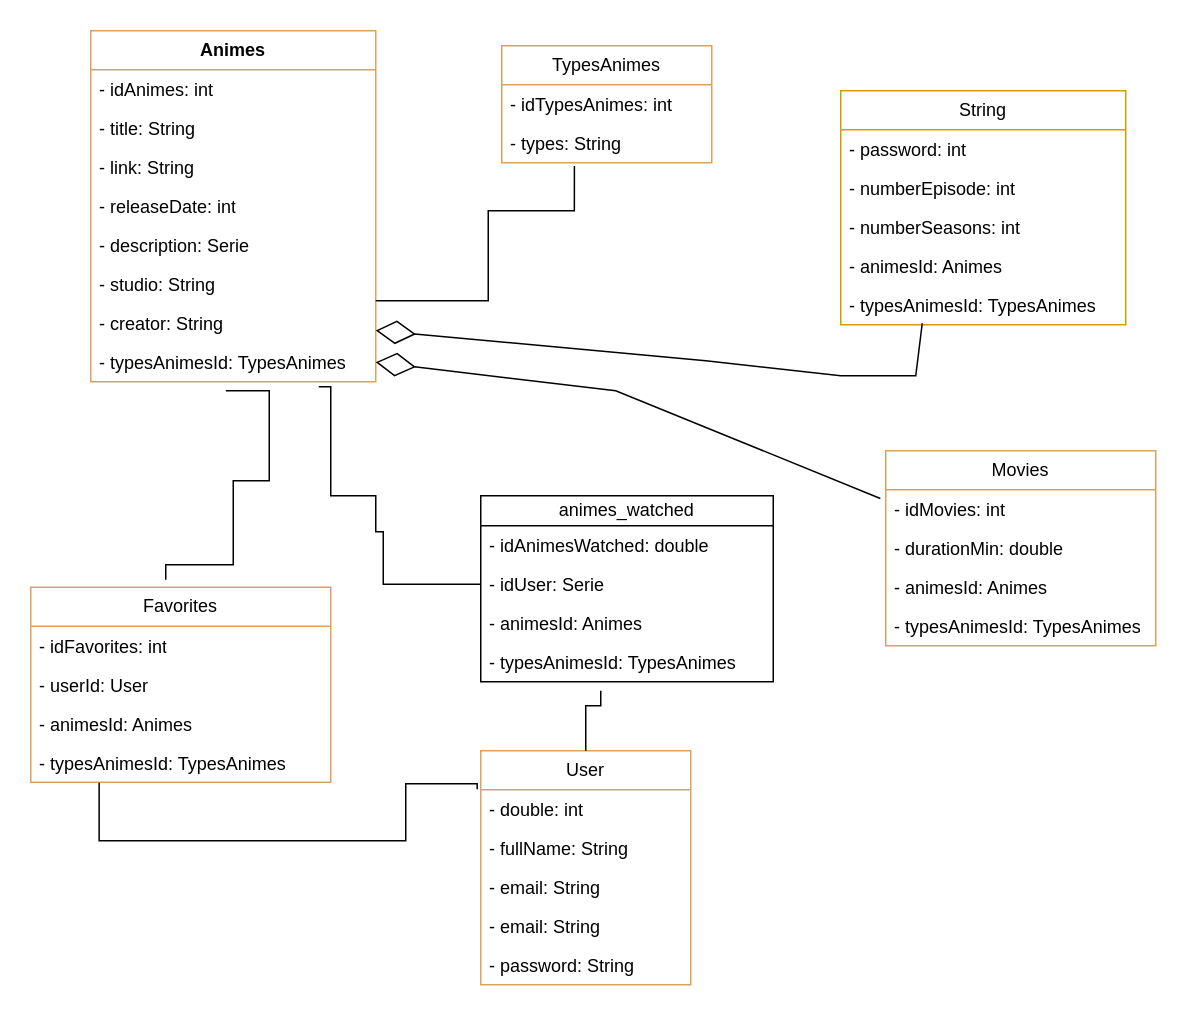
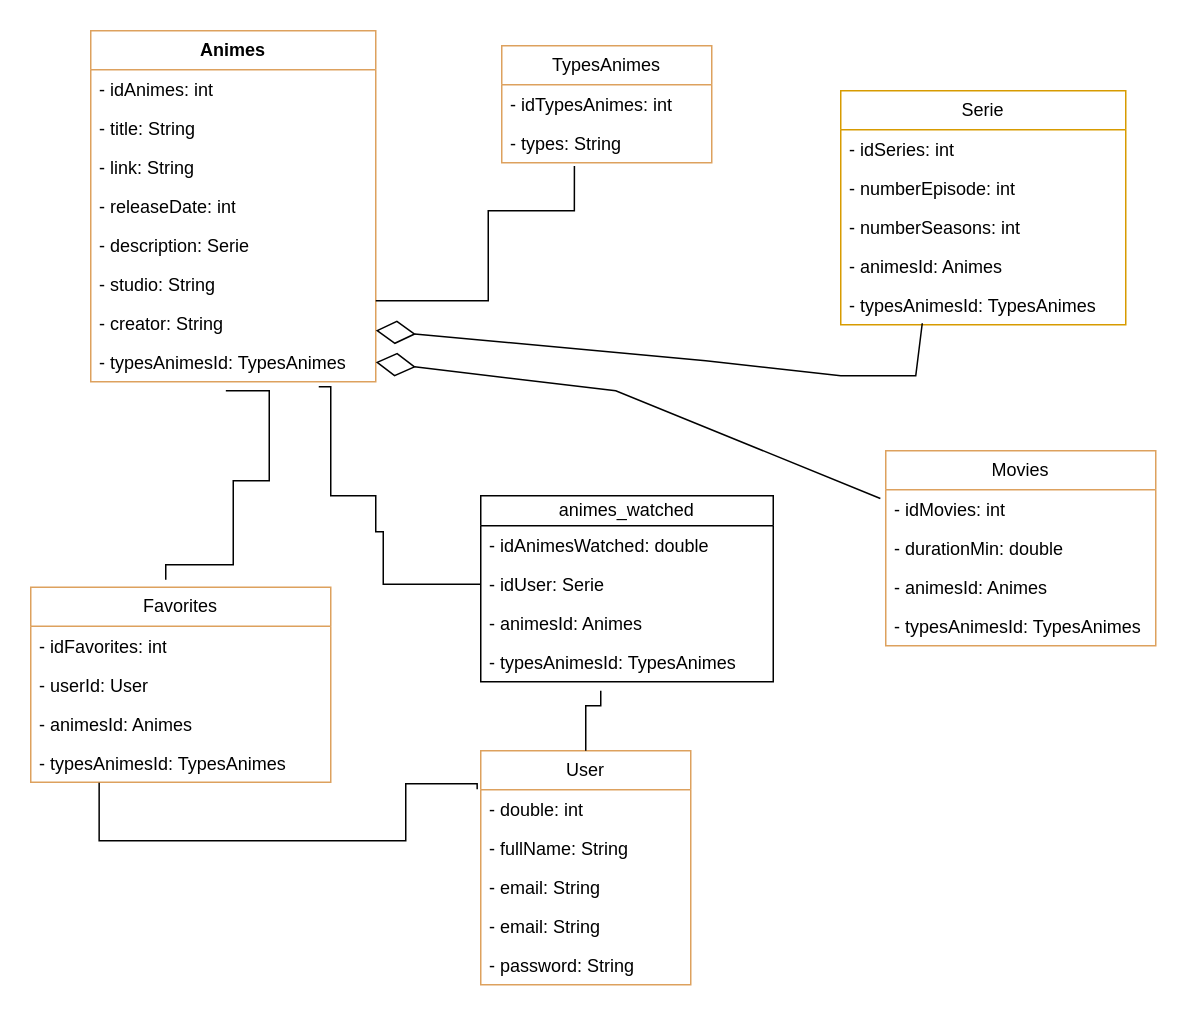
  <mxCell id="0" />
  <mxCell id="1" parent="0" />
  <mxCell id="2" value="Animes" style="swimlane;fontStyle=1;childLayout=stackLayout;horizontal=1;startSize=26;fillColor=none;horizontalStack=0;resizeParent=1;resizeParentMax=0;resizeLast=0;collapsible=1;marginBottom=0;whiteSpace=wrap;html=1;labelBackgroundColor=none;strokeColor=#DDA15E;fontColor=#000000;" parent="1" vertex="1"><mxGeometry x="60" y="20" width="190" height="234" as="geometry" /></mxCell>
  <mxCell id="3" value="- idAnimes: int&lt;br&gt;" style="text;strokeColor=none;fillColor=none;align=left;verticalAlign=top;spacingLeft=4;spacingRight=4;overflow=hidden;rotatable=0;points=[[0,0.5],[1,0.5]];portConstraint=eastwest;whiteSpace=wrap;html=1;labelBackgroundColor=none;fontColor=#000000;" parent="2" vertex="1"><mxGeometry y="26" width="190" height="26" as="geometry" /></mxCell>
  <mxCell id="4" value="- title: String" style="text;strokeColor=none;fillColor=none;align=left;verticalAlign=top;spacingLeft=4;spacingRight=4;overflow=hidden;rotatable=0;points=[[0,0.5],[1,0.5]];portConstraint=eastwest;whiteSpace=wrap;html=1;labelBackgroundColor=none;fontColor=#000000;" parent="2" vertex="1"><mxGeometry y="52" width="190" height="26" as="geometry" /></mxCell>
  <mxCell id="5" value="- link: String" style="text;strokeColor=none;fillColor=none;align=left;verticalAlign=top;spacingLeft=4;spacingRight=4;overflow=hidden;rotatable=0;points=[[0,0.5],[1,0.5]];portConstraint=eastwest;whiteSpace=wrap;html=1;labelBackgroundColor=none;fontColor=#000000;" parent="2" vertex="1"><mxGeometry y="78" width="190" height="26" as="geometry" /></mxCell>
  <mxCell id="6" value="- releaseDate: int" style="text;strokeColor=none;fillColor=none;align=left;verticalAlign=top;spacingLeft=4;spacingRight=4;overflow=hidden;rotatable=0;points=[[0,0.5],[1,0.5]];portConstraint=eastwest;whiteSpace=wrap;html=1;labelBackgroundColor=none;fontColor=#000000;" parent="2" vertex="1"><mxGeometry y="104" width="190" height="26" as="geometry" /></mxCell>
  <mxCell id="7" value="- description: Serie" style="text;strokeColor=none;fillColor=none;align=left;verticalAlign=top;spacingLeft=4;spacingRight=4;overflow=hidden;rotatable=0;points=[[0,0.5],[1,0.5]];portConstraint=eastwest;whiteSpace=wrap;html=1;labelBackgroundColor=none;fontColor=#000000;" parent="2" vertex="1"><mxGeometry y="130" width="190" height="26" as="geometry" /></mxCell>
  <mxCell id="8" value="- studio: String" style="text;strokeColor=none;fillColor=none;align=left;verticalAlign=top;spacingLeft=4;spacingRight=4;overflow=hidden;rotatable=0;points=[[0,0.5],[1,0.5]];portConstraint=eastwest;whiteSpace=wrap;html=1;labelBackgroundColor=none;fontColor=#000000;" parent="2" vertex="1"><mxGeometry y="156" width="190" height="26" as="geometry" /></mxCell>
  <mxCell id="9" value="- creator: String" style="text;strokeColor=none;fillColor=none;align=left;verticalAlign=top;spacingLeft=4;spacingRight=4;overflow=hidden;rotatable=0;points=[[0,0.5],[1,0.5]];portConstraint=eastwest;whiteSpace=wrap;html=1;labelBackgroundColor=none;fontColor=#000000;" parent="2" vertex="1"><mxGeometry y="182" width="190" height="26" as="geometry" /></mxCell>
  <mxCell id="10" value="- typesAnimesId: TypesAnimes" style="text;strokeColor=none;fillColor=none;align=left;verticalAlign=top;spacingLeft=4;spacingRight=4;overflow=hidden;rotatable=0;points=[[0,0.5],[1,0.5]];portConstraint=eastwest;whiteSpace=wrap;html=1;labelBackgroundColor=none;fontColor=#000000;" parent="2" vertex="1"><mxGeometry y="208" width="190" height="26" as="geometry" /></mxCell>
- <mxCell id="11" value="String" style="swimlane;fontStyle=0;childLayout=stackLayout;horizontal=1;startSize=26;fillColor=none;horizontalStack=0;resizeParent=1;resizeParentMax=0;resizeLast=0;collapsible=1;marginBottom=0;whiteSpace=wrap;html=1;strokeColor=#d79b00;labelBackgroundColor=none;fontColor=#000000;" parent="1" vertex="1"><mxGeometry x="560" y="60" width="190" height="156" as="geometry" /></mxCell>
- <mxCell id="12" value="- password: int" style="text;strokeColor=none;fillColor=none;align=left;verticalAlign=top;spacingLeft=4;spacingRight=4;overflow=hidden;rotatable=0;points=[[0,0.5],[1,0.5]];portConstraint=eastwest;whiteSpace=wrap;html=1;fontColor=#000000;labelBackgroundColor=none;" parent="11" vertex="1"><mxGeometry y="26" width="190" height="26" as="geometry" /></mxCell>
+ <mxCell id="11" value="Serie" style="swimlane;fontStyle=0;childLayout=stackLayout;horizontal=1;startSize=26;fillColor=none;horizontalStack=0;resizeParent=1;resizeParentMax=0;resizeLast=0;collapsible=1;marginBottom=0;whiteSpace=wrap;html=1;strokeColor=#d79b00;labelBackgroundColor=none;fontColor=#000000;" parent="1" vertex="1"><mxGeometry x="560" y="60" width="190" height="156" as="geometry" /></mxCell>
+ <mxCell id="12" value="- idSeries: int" style="text;strokeColor=none;fillColor=none;align=left;verticalAlign=top;spacingLeft=4;spacingRight=4;overflow=hidden;rotatable=0;points=[[0,0.5],[1,0.5]];portConstraint=eastwest;whiteSpace=wrap;html=1;fontColor=#000000;labelBackgroundColor=none;" parent="11" vertex="1"><mxGeometry y="26" width="190" height="26" as="geometry" /></mxCell>
  <mxCell id="13" value="- numberEpisode: int" style="text;strokeColor=none;fillColor=none;align=left;verticalAlign=top;spacingLeft=4;spacingRight=4;overflow=hidden;rotatable=0;points=[[0,0.5],[1,0.5]];portConstraint=eastwest;whiteSpace=wrap;html=1;fontColor=#000000;labelBackgroundColor=none;" parent="11" vertex="1"><mxGeometry y="52" width="190" height="26" as="geometry" /></mxCell>
  <mxCell id="14" value="- numberSeasons: int" style="text;strokeColor=none;fillColor=none;align=left;verticalAlign=top;spacingLeft=4;spacingRight=4;overflow=hidden;rotatable=0;points=[[0,0.5],[1,0.5]];portConstraint=eastwest;whiteSpace=wrap;html=1;fontColor=#000000;labelBackgroundColor=none;" parent="11" vertex="1"><mxGeometry y="78" width="190" height="26" as="geometry" /></mxCell>
  <mxCell id="15" value="- animesId: Animes" style="text;strokeColor=none;fillColor=none;align=left;verticalAlign=top;spacingLeft=4;spacingRight=4;overflow=hidden;rotatable=0;points=[[0,0.5],[1,0.5]];portConstraint=eastwest;whiteSpace=wrap;html=1;fontColor=#000000;labelBackgroundColor=none;" vertex="1" parent="11"><mxGeometry y="104" width="190" height="26" as="geometry" /></mxCell>
  <mxCell id="16" value="- typesAnimesId: TypesAnimes" style="text;strokeColor=none;fillColor=none;align=left;verticalAlign=top;spacingLeft=4;spacingRight=4;overflow=hidden;rotatable=0;points=[[0,0.5],[1,0.5]];portConstraint=eastwest;whiteSpace=wrap;html=1;fontColor=#000000;labelBackgroundColor=none;" vertex="1" parent="11"><mxGeometry y="130" width="190" height="26" as="geometry" /></mxCell>
  <mxCell id="17" value="Movies" style="swimlane;fontStyle=0;childLayout=stackLayout;horizontal=1;startSize=26;fillColor=none;horizontalStack=0;resizeParent=1;resizeParentMax=0;resizeLast=0;collapsible=1;marginBottom=0;whiteSpace=wrap;html=1;strokeColor=#DDA15E;fontColor=#000000;labelBackgroundColor=none;" parent="1" vertex="1"><mxGeometry x="590" y="300" width="180" height="130" as="geometry" /></mxCell>
  <mxCell id="18" value="- idMovies: int&amp;nbsp;" style="text;strokeColor=none;fillColor=none;align=left;verticalAlign=top;spacingLeft=4;spacingRight=4;overflow=hidden;rotatable=0;points=[[0,0.5],[1,0.5]];portConstraint=eastwest;whiteSpace=wrap;html=1;fontColor=#000000;labelBackgroundColor=none;" parent="17" vertex="1"><mxGeometry y="26" width="180" height="26" as="geometry" /></mxCell>
  <mxCell id="19" value="- durationMin: double" style="text;strokeColor=none;fillColor=none;align=left;verticalAlign=top;spacingLeft=4;spacingRight=4;overflow=hidden;rotatable=0;points=[[0,0.5],[1,0.5]];portConstraint=eastwest;whiteSpace=wrap;html=1;fontColor=#000000;labelBackgroundColor=none;" parent="17" vertex="1"><mxGeometry y="52" width="180" height="26" as="geometry" /></mxCell>
  <mxCell id="20" value="- animesId: Animes" style="text;strokeColor=none;fillColor=none;align=left;verticalAlign=top;spacingLeft=4;spacingRight=4;overflow=hidden;rotatable=0;points=[[0,0.5],[1,0.5]];portConstraint=eastwest;whiteSpace=wrap;html=1;fontColor=#000000;labelBackgroundColor=none;" vertex="1" parent="17"><mxGeometry y="78" width="180" height="26" as="geometry" /></mxCell>
  <mxCell id="21" value="- typesAnimesId: TypesAnimes" style="text;strokeColor=none;fillColor=none;align=left;verticalAlign=top;spacingLeft=4;spacingRight=4;overflow=hidden;rotatable=0;points=[[0,0.5],[1,0.5]];portConstraint=eastwest;whiteSpace=wrap;html=1;fontColor=#000000;labelBackgroundColor=none;" vertex="1" parent="17"><mxGeometry y="104" width="180" height="26" as="geometry" /></mxCell>
  <mxCell id="22" value="TypesAnimes" style="swimlane;fontStyle=0;childLayout=stackLayout;horizontal=1;startSize=26;fillColor=none;horizontalStack=0;resizeParent=1;resizeParentMax=0;resizeLast=0;collapsible=1;marginBottom=0;whiteSpace=wrap;html=1;strokeColor=#DDA15E;fontColor=#000000;labelBackgroundColor=none;" parent="1" vertex="1"><mxGeometry x="334" y="30" width="140" height="78" as="geometry" /></mxCell>
  <mxCell id="23" value="- idTypesAnimes: int" style="text;strokeColor=none;fillColor=none;align=left;verticalAlign=top;spacingLeft=4;spacingRight=4;overflow=hidden;rotatable=0;points=[[0,0.5],[1,0.5]];portConstraint=eastwest;whiteSpace=wrap;html=1;fontColor=#000000;labelBackgroundColor=none;" parent="22" vertex="1"><mxGeometry y="26" width="140" height="26" as="geometry" /></mxCell>
  <mxCell id="24" value="- types: String" style="text;strokeColor=none;fillColor=none;align=left;verticalAlign=top;spacingLeft=4;spacingRight=4;overflow=hidden;rotatable=0;points=[[0,0.5],[1,0.5]];portConstraint=eastwest;whiteSpace=wrap;html=1;fontColor=#000000;labelBackgroundColor=none;" parent="22" vertex="1"><mxGeometry y="52" width="140" height="26" as="geometry" /></mxCell>
  <mxCell id="25" value="Favorites" style="swimlane;fontStyle=0;childLayout=stackLayout;horizontal=1;startSize=26;fillColor=none;horizontalStack=0;resizeParent=1;resizeParentMax=0;resizeLast=0;collapsible=1;marginBottom=0;whiteSpace=wrap;html=1;strokeColor=#DDA15E;fontColor=#000000;labelBackgroundColor=none;" parent="1" vertex="1"><mxGeometry x="20" y="391" width="200" height="130" as="geometry" /></mxCell>
  <mxCell id="26" value="- idFavorites: int" style="text;strokeColor=none;fillColor=none;align=left;verticalAlign=top;spacingLeft=4;spacingRight=4;overflow=hidden;rotatable=0;points=[[0,0.5],[1,0.5]];portConstraint=eastwest;whiteSpace=wrap;html=1;fontColor=#000000;labelBackgroundColor=none;" parent="25" vertex="1"><mxGeometry y="26" width="200" height="26" as="geometry" /></mxCell>
  <mxCell id="27" value="- userId: User" style="text;strokeColor=none;fillColor=none;align=left;verticalAlign=top;spacingLeft=4;spacingRight=4;overflow=hidden;rotatable=0;points=[[0,0.5],[1,0.5]];portConstraint=eastwest;whiteSpace=wrap;html=1;fontColor=#000000;labelBackgroundColor=none;" parent="25" vertex="1"><mxGeometry y="52" width="200" height="26" as="geometry" /></mxCell>
  <mxCell id="28" value="- animesId: Animes" style="text;strokeColor=none;fillColor=none;align=left;verticalAlign=top;spacingLeft=4;spacingRight=4;overflow=hidden;rotatable=0;points=[[0,0.5],[1,0.5]];portConstraint=eastwest;whiteSpace=wrap;html=1;fontColor=#000000;labelBackgroundColor=none;" parent="25" vertex="1"><mxGeometry y="78" width="200" height="26" as="geometry" /></mxCell>
  <mxCell id="29" value="- typesAnimesId: TypesAnimes" style="text;strokeColor=none;fillColor=none;align=left;verticalAlign=top;spacingLeft=4;spacingRight=4;overflow=hidden;rotatable=0;points=[[0,0.5],[1,0.5]];portConstraint=eastwest;whiteSpace=wrap;html=1;fontColor=#000000;labelBackgroundColor=none;" vertex="1" parent="25"><mxGeometry y="104" width="200" height="26" as="geometry" /></mxCell>
  <mxCell id="30" value="User" style="swimlane;fontStyle=0;childLayout=stackLayout;horizontal=1;startSize=26;fillColor=none;horizontalStack=0;resizeParent=1;resizeParentMax=0;resizeLast=0;collapsible=1;marginBottom=0;whiteSpace=wrap;html=1;strokeColor=#DDA15E;fontColor=#000000;labelBackgroundColor=none;" parent="1" vertex="1"><mxGeometry x="320" y="500" width="140" height="156" as="geometry" /></mxCell>
  <mxCell id="31" value="- double: int" style="text;strokeColor=none;fillColor=none;align=left;verticalAlign=top;spacingLeft=4;spacingRight=4;overflow=hidden;rotatable=0;points=[[0,0.5],[1,0.5]];portConstraint=eastwest;whiteSpace=wrap;html=1;fontColor=#000000;labelBackgroundColor=none;" parent="30" vertex="1"><mxGeometry y="26" width="140" height="26" as="geometry" /></mxCell>
  <mxCell id="32" value="- fullName: String" style="text;strokeColor=none;fillColor=none;align=left;verticalAlign=top;spacingLeft=4;spacingRight=4;overflow=hidden;rotatable=0;points=[[0,0.5],[1,0.5]];portConstraint=eastwest;whiteSpace=wrap;html=1;fontColor=#000000;labelBackgroundColor=none;" parent="30" vertex="1"><mxGeometry y="52" width="140" height="26" as="geometry" /></mxCell>
  <mxCell id="33" value="- email: String" style="text;strokeColor=none;fillColor=none;align=left;verticalAlign=top;spacingLeft=4;spacingRight=4;overflow=hidden;rotatable=0;points=[[0,0.5],[1,0.5]];portConstraint=eastwest;whiteSpace=wrap;html=1;fontColor=#000000;labelBackgroundColor=none;" parent="30" vertex="1"><mxGeometry y="78" width="140" height="26" as="geometry" /></mxCell>
  <mxCell id="34" value="- email: String" style="text;strokeColor=none;fillColor=none;align=left;verticalAlign=top;spacingLeft=4;spacingRight=4;overflow=hidden;rotatable=0;points=[[0,0.5],[1,0.5]];portConstraint=eastwest;whiteSpace=wrap;html=1;fontColor=#000000;labelBackgroundColor=none;" vertex="1" parent="30"><mxGeometry y="104" width="140" height="26" as="geometry" /></mxCell>
  <mxCell id="35" value="- password: String" style="text;strokeColor=none;fillColor=none;align=left;verticalAlign=top;spacingLeft=4;spacingRight=4;overflow=hidden;rotatable=0;points=[[0,0.5],[1,0.5]];portConstraint=eastwest;whiteSpace=wrap;html=1;fontColor=#000000;labelBackgroundColor=none;" parent="30" vertex="1"><mxGeometry y="130" width="140" height="26" as="geometry" /></mxCell>
  <mxCell id="36" value="animes_watched" style="swimlane;fontStyle=0;childLayout=stackLayout;horizontal=1;startSize=20;fillColor=none;horizontalStack=0;resizeParent=1;resizeParentMax=0;resizeLast=0;collapsible=1;marginBottom=0;whiteSpace=wrap;html=1;" parent="1" vertex="1"><mxGeometry x="320" y="330" width="195" height="124" as="geometry" /></mxCell>
  <mxCell id="37" value="- idAnimesWatched: double&amp;nbsp;" style="text;strokeColor=none;fillColor=none;align=left;verticalAlign=top;spacingLeft=4;spacingRight=4;overflow=hidden;rotatable=0;points=[[0,0.5],[1,0.5]];portConstraint=eastwest;whiteSpace=wrap;html=1;fontColor=#000000;labelBackgroundColor=none;" parent="36" vertex="1"><mxGeometry y="20" width="195" height="26" as="geometry" /></mxCell>
  <mxCell id="38" value="- idUser: Serie" style="text;strokeColor=none;fillColor=none;align=left;verticalAlign=top;spacingLeft=4;spacingRight=4;overflow=hidden;rotatable=0;points=[[0,0.5],[1,0.5]];portConstraint=eastwest;whiteSpace=wrap;html=1;fontColor=#000000;labelBackgroundColor=none;" parent="36" vertex="1"><mxGeometry y="46" width="195" height="26" as="geometry" /></mxCell>
  <mxCell id="39" value="- animesId: Animes" style="text;strokeColor=none;fillColor=none;align=left;verticalAlign=top;spacingLeft=4;spacingRight=4;overflow=hidden;rotatable=0;points=[[0,0.5],[1,0.5]];portConstraint=eastwest;whiteSpace=wrap;html=1;fontColor=#000000;labelBackgroundColor=none;" parent="36" vertex="1"><mxGeometry y="72" width="195" height="26" as="geometry" /></mxCell>
  <mxCell id="40" value="- typesAnimesId: TypesAnimes" style="text;strokeColor=none;fillColor=none;align=left;verticalAlign=top;spacingLeft=4;spacingRight=4;overflow=hidden;rotatable=0;points=[[0,0.5],[1,0.5]];portConstraint=eastwest;whiteSpace=wrap;html=1;fontColor=#000000;labelBackgroundColor=none;" vertex="1" parent="36"><mxGeometry y="98" width="195" height="26" as="geometry" /></mxCell>
  <mxCell id="41" value="" style="endArrow=none;html=1;edgeStyle=orthogonalEdgeStyle;rounded=0;exitX=0.5;exitY=0;exitDx=0;exitDy=0;" parent="1" source="30" edge="1"><mxGeometry relative="1" as="geometry"><mxPoint x="450" y="500" as="sourcePoint" /><mxPoint x="400" y="460" as="targetPoint" /><Array as="points"><mxPoint x="390" y="470" /><mxPoint x="400" y="470" /></Array></mxGeometry></mxCell>
  <mxCell id="42" value="" style="endArrow=none;html=1;edgeStyle=orthogonalEdgeStyle;rounded=0;exitX=-0.017;exitY=0.165;exitDx=0;exitDy=0;exitPerimeter=0;entryX=0.228;entryY=1.015;entryDx=0;entryDy=0;entryPerimeter=0;" parent="1" source="30" target="29" edge="1"><mxGeometry relative="1" as="geometry"><mxPoint x="205" y="580" as="sourcePoint" /><mxPoint x="100" y="530" as="targetPoint" /><Array as="points"><mxPoint x="270" y="522" /><mxPoint x="270" y="560" /><mxPoint x="66" y="560" /></Array></mxGeometry></mxCell>
  <mxCell id="43" value="" style="endArrow=none;html=1;edgeStyle=orthogonalEdgeStyle;rounded=0;exitX=0.45;exitY=-0.038;exitDx=0;exitDy=0;entryX=0.474;entryY=1.231;entryDx=0;entryDy=0;entryPerimeter=0;exitPerimeter=0;" parent="1" source="25" target="10" edge="1"><mxGeometry relative="1" as="geometry"><mxPoint x="155" y="376" as="sourcePoint" /><mxPoint x="179.13" y="280.208" as="targetPoint" /><Array as="points"><mxPoint x="110" y="376" /><mxPoint x="155" y="376" /><mxPoint x="155" y="320" /><mxPoint x="179" y="320" /><mxPoint x="179" y="260" /></Array></mxGeometry></mxCell>
  <mxCell id="44" value="" style="endArrow=none;html=1;edgeStyle=orthogonalEdgeStyle;rounded=0;exitX=0;exitY=0.5;exitDx=0;exitDy=0;entryX=0.8;entryY=1.131;entryDx=0;entryDy=0;entryPerimeter=0;" parent="1" source="38" target="10" edge="1"><mxGeometry relative="1" as="geometry"><mxPoint x="255" y="414" as="sourcePoint" /><mxPoint x="220" y="280" as="targetPoint" /><Array as="points"><mxPoint x="255" y="389" /><mxPoint x="255" y="354" /><mxPoint x="250" y="354" /><mxPoint x="250" y="330" /><mxPoint x="220" y="330" /><mxPoint x="220" y="257" /></Array></mxGeometry></mxCell>
  <mxCell id="45" value="" style="endArrow=none;html=1;edgeStyle=orthogonalEdgeStyle;rounded=0;entryX=0.346;entryY=1.085;entryDx=0;entryDy=0;entryPerimeter=0;" parent="1" target="24" edge="1"><mxGeometry relative="1" as="geometry"><mxPoint x="250" y="200" as="sourcePoint" /><mxPoint x="320" y="100" as="targetPoint" /><Array as="points"><mxPoint x="250" y="200" /><mxPoint x="325" y="200" /><mxPoint x="325" y="140" /><mxPoint x="382" y="140" /></Array></mxGeometry></mxCell>
  <mxCell id="46" value="" style="endArrow=diamondThin;endFill=0;endSize=24;html=1;rounded=0;entryX=1;entryY=0.5;entryDx=0;entryDy=0;exitX=-0.02;exitY=0.223;exitDx=0;exitDy=0;exitPerimeter=0;" parent="1" source="18" target="10" edge="1"><mxGeometry width="160" relative="1" as="geometry"><mxPoint x="580" y="260" as="sourcePoint" /><mxPoint x="250" y="267" as="targetPoint" /><Array as="points"><mxPoint x="410" y="260" /></Array></mxGeometry></mxCell>
  <mxCell id="47" value="" style="endArrow=diamondThin;endFill=0;endSize=24;html=1;rounded=0;entryX=1;entryY=0.5;entryDx=0;entryDy=0;exitX=0.286;exitY=0.962;exitDx=0;exitDy=0;exitPerimeter=0;" parent="1" source="16" edge="1"><mxGeometry width="160" relative="1" as="geometry"><mxPoint x="610" y="190" as="sourcePoint" /><mxPoint x="250" y="219.8" as="targetPoint" /><Array as="points"><mxPoint x="610" y="250" /><mxPoint x="560" y="250" /><mxPoint x="470" y="240" /></Array></mxGeometry></mxCell>
